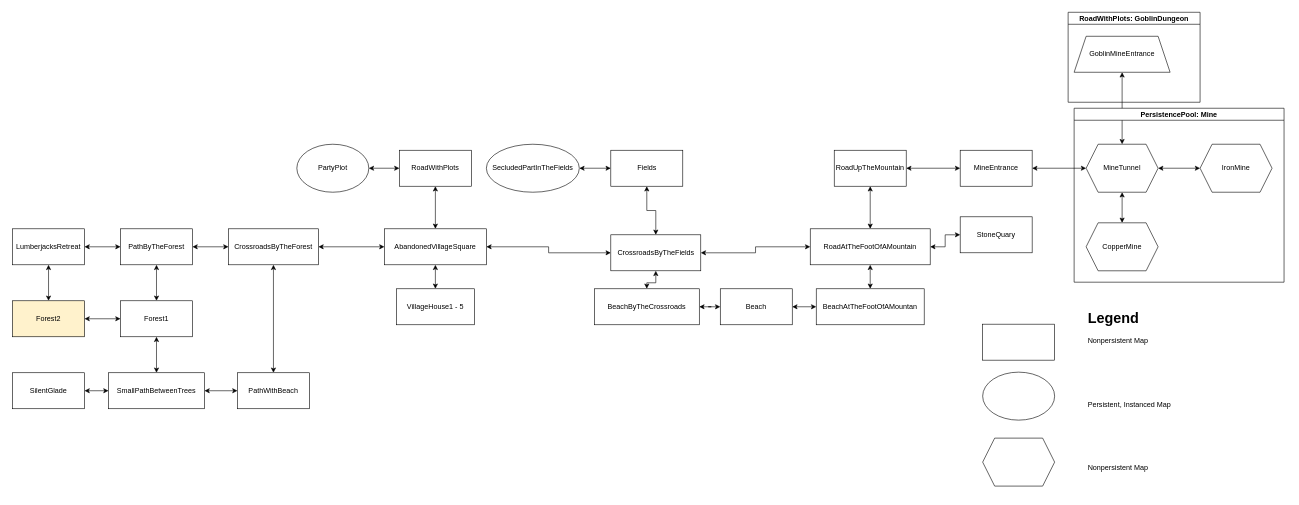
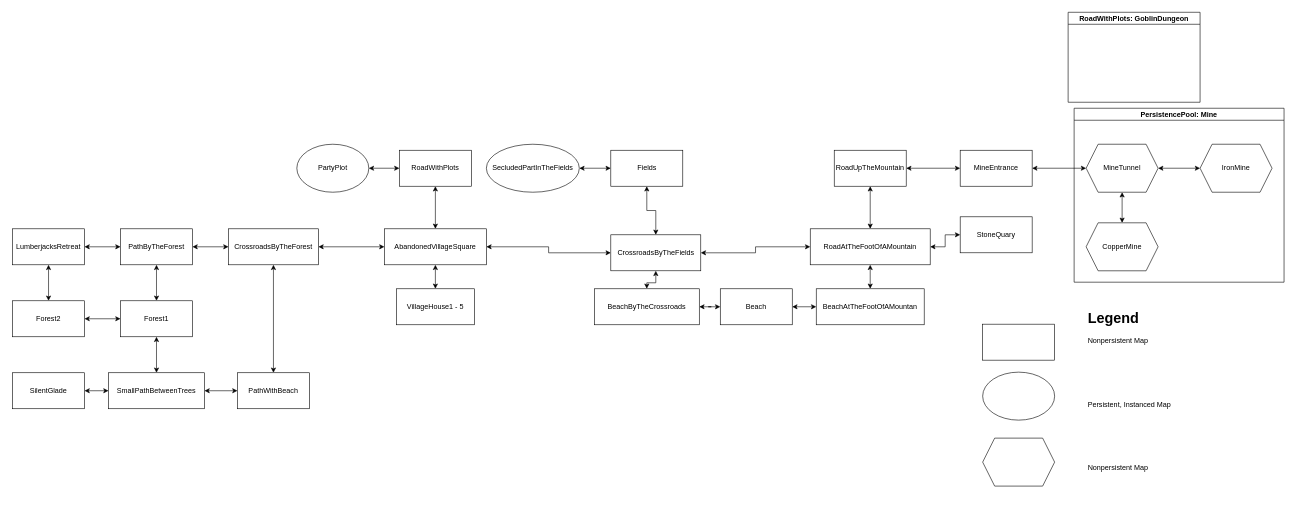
  <mxCell id="0" />
  <mxCell id="1" parent="0" />
  <mxCell id="2" style="edgeStyle=orthogonalEdgeStyle;rounded=0;orthogonalLoop=1;jettySize=auto;html=1;startArrow=classic;startFill=1;" parent="1" source="3" target="6" edge="1"><mxGeometry relative="1" as="geometry" /></mxCell>
  <mxCell id="3" value="SilentGlade" style="rounded=0;whiteSpace=wrap;html=1;" parent="1" vertex="1"><mxGeometry x="20" y="621" width="120" height="60" as="geometry" /></mxCell>
  <mxCell id="4" style="edgeStyle=orthogonalEdgeStyle;rounded=0;orthogonalLoop=1;jettySize=auto;html=1;startArrow=classic;startFill=1;" parent="1" source="6" target="8" edge="1"><mxGeometry relative="1" as="geometry" /></mxCell>
  <mxCell id="5" style="edgeStyle=orthogonalEdgeStyle;rounded=0;orthogonalLoop=1;jettySize=auto;html=1;startArrow=classic;startFill=1;" parent="1" source="6" target="41" edge="1"><mxGeometry relative="1" as="geometry" /></mxCell>
  <mxCell id="6" value="SmallPathBetweenTrees" style="rounded=0;whiteSpace=wrap;html=1;" parent="1" vertex="1"><mxGeometry x="180" y="621" width="160" height="60" as="geometry" /></mxCell>
  <mxCell id="7" style="edgeStyle=orthogonalEdgeStyle;rounded=0;orthogonalLoop=1;jettySize=auto;html=1;startArrow=classic;startFill=1;" parent="1" source="8" target="10" edge="1"><mxGeometry relative="1" as="geometry" /></mxCell>
  <mxCell id="8" value="PathWithBeach" style="rounded=0;whiteSpace=wrap;html=1;" parent="1" vertex="1"><mxGeometry x="395" y="621" width="120" height="60" as="geometry" /></mxCell>
  <mxCell id="9" style="edgeStyle=orthogonalEdgeStyle;rounded=0;orthogonalLoop=1;jettySize=auto;html=1;entryX=0;entryY=0.5;entryDx=0;entryDy=0;startArrow=classic;startFill=1;" parent="1" source="10" target="14" edge="1"><mxGeometry relative="1" as="geometry" /></mxCell>
  <mxCell id="10" value="CrossroadsByTheForest" style="rounded=0;whiteSpace=wrap;html=1;" parent="1" vertex="1"><mxGeometry x="380" y="381" width="150" height="60" as="geometry" /></mxCell>
  <mxCell id="11" style="edgeStyle=orthogonalEdgeStyle;rounded=0;orthogonalLoop=1;jettySize=auto;html=1;startArrow=classic;startFill=1;" parent="1" source="14" target="15" edge="1"><mxGeometry relative="1" as="geometry" /></mxCell>
  <mxCell id="12" style="edgeStyle=orthogonalEdgeStyle;rounded=0;orthogonalLoop=1;jettySize=auto;html=1;startArrow=classic;startFill=1;" parent="1" source="14" target="17" edge="1"><mxGeometry relative="1" as="geometry" /></mxCell>
  <mxCell id="13" style="edgeStyle=orthogonalEdgeStyle;rounded=0;orthogonalLoop=1;jettySize=auto;html=1;startArrow=classic;startFill=1;" parent="1" source="14" target="22" edge="1"><mxGeometry relative="1" as="geometry" /></mxCell>
  <mxCell id="14" value="AbandonedVillageSquare" style="rounded=0;whiteSpace=wrap;html=1;" parent="1" vertex="1"><mxGeometry x="640" y="381" width="170" height="60" as="geometry" /></mxCell>
  <mxCell id="15" value="RoadWithPlots" style="rounded=0;whiteSpace=wrap;html=1;" parent="1" vertex="1"><mxGeometry x="665" y="250" width="120" height="60" as="geometry" /></mxCell>
  <mxCell id="16" style="edgeStyle=orthogonalEdgeStyle;rounded=0;orthogonalLoop=1;jettySize=auto;html=1;startArrow=classic;startFill=1;" parent="1" source="17" target="19" edge="1"><mxGeometry relative="1" as="geometry" /></mxCell>
  <mxCell id="17" value="CrossroadsByTheFields" style="rounded=0;whiteSpace=wrap;html=1;" parent="1" vertex="1"><mxGeometry x="1017.5" y="391" width="150" height="60" as="geometry" /></mxCell>
  <mxCell id="18" style="edgeStyle=orthogonalEdgeStyle;rounded=0;orthogonalLoop=1;jettySize=auto;html=1;startArrow=classic;startFill=1;" parent="1" source="19" target="32" edge="1"><mxGeometry relative="1" as="geometry" /></mxCell>
  <mxCell id="19" value="BeachByTheCrossroads" style="rounded=0;whiteSpace=wrap;html=1;" parent="1" vertex="1"><mxGeometry x="990" y="481" width="175" height="60" as="geometry" /></mxCell>
  <mxCell id="20" style="edgeStyle=orthogonalEdgeStyle;rounded=0;orthogonalLoop=1;jettySize=auto;html=1;startArrow=classic;startFill=1;" parent="1" source="21" target="15" edge="1"><mxGeometry relative="1" as="geometry" /></mxCell>
  <mxCell id="21" value="PartyPlot" style="ellipse;whiteSpace=wrap;html=1;" parent="1" vertex="1"><mxGeometry x="494" y="240" width="120" height="80" as="geometry" /></mxCell>
  <mxCell id="22" value="VillageHouse1 - 5" style="rounded=0;whiteSpace=wrap;html=1;" parent="1" vertex="1"><mxGeometry x="660" y="481" width="130" height="60" as="geometry" /></mxCell>
  <mxCell id="23" style="edgeStyle=orthogonalEdgeStyle;rounded=0;orthogonalLoop=1;jettySize=auto;html=1;startArrow=classic;startFill=1;" parent="1" source="25" target="17" edge="1"><mxGeometry relative="1" as="geometry" /></mxCell>
  <mxCell id="24" style="edgeStyle=orthogonalEdgeStyle;rounded=0;orthogonalLoop=1;jettySize=auto;html=1;startArrow=classic;startFill=1;" parent="1" source="25" target="26" edge="1"><mxGeometry relative="1" as="geometry" /></mxCell>
  <mxCell id="25" value="Fields" style="rounded=0;whiteSpace=wrap;html=1;" parent="1" vertex="1"><mxGeometry x="1017.5" y="250" width="120" height="60" as="geometry" /></mxCell>
  <mxCell id="26" value="SecludedPartInTheFields" style="ellipse;whiteSpace=wrap;html=1;" parent="1" vertex="1"><mxGeometry x="810" y="240" width="155" height="80" as="geometry" /></mxCell>
  <mxCell id="27" style="edgeStyle=orthogonalEdgeStyle;rounded=0;orthogonalLoop=1;jettySize=auto;html=1;startArrow=classic;startFill=1;" parent="1" source="30" target="17" edge="1"><mxGeometry relative="1" as="geometry" /></mxCell>
  <mxCell id="28" style="edgeStyle=orthogonalEdgeStyle;rounded=0;orthogonalLoop=1;jettySize=auto;html=1;startArrow=classic;startFill=1;" parent="1" source="30" target="36" edge="1"><mxGeometry relative="1" as="geometry" /></mxCell>
  <mxCell id="29" style="edgeStyle=orthogonalEdgeStyle;rounded=0;orthogonalLoop=1;jettySize=auto;html=1;startArrow=classic;startFill=1;" parent="1" source="30" target="59" edge="1"><mxGeometry relative="1" as="geometry" /></mxCell>
  <mxCell id="30" value="RoadAtTheFootOfAMountain" style="rounded=0;whiteSpace=wrap;html=1;" parent="1" vertex="1"><mxGeometry x="1350" y="381" width="200" height="60" as="geometry" /></mxCell>
  <mxCell id="31" style="edgeStyle=orthogonalEdgeStyle;rounded=0;orthogonalLoop=1;jettySize=auto;html=1;startArrow=classic;startFill=1;" parent="1" source="32" target="34" edge="1"><mxGeometry relative="1" as="geometry" /></mxCell>
  <mxCell id="32" value="Beach" style="rounded=0;whiteSpace=wrap;html=1;" parent="1" vertex="1"><mxGeometry x="1200" y="481" width="120" height="60" as="geometry" /></mxCell>
  <mxCell id="33" style="edgeStyle=orthogonalEdgeStyle;rounded=0;orthogonalLoop=1;jettySize=auto;html=1;startArrow=classic;startFill=1;" parent="1" source="34" target="30" edge="1"><mxGeometry relative="1" as="geometry" /></mxCell>
  <mxCell id="34" value="BeachAtTheFootOfAMountan" style="rounded=0;whiteSpace=wrap;html=1;" parent="1" vertex="1"><mxGeometry x="1360" y="481" width="180" height="60" as="geometry" /></mxCell>
  <mxCell id="35" style="edgeStyle=orthogonalEdgeStyle;rounded=0;orthogonalLoop=1;jettySize=auto;html=1;startArrow=classic;startFill=1;" parent="1" source="36" target="38" edge="1"><mxGeometry relative="1" as="geometry" /></mxCell>
  <mxCell id="36" value="RoadUpTheMountain" style="rounded=0;whiteSpace=wrap;html=1;" parent="1" vertex="1"><mxGeometry x="1390" y="250" width="120" height="60" as="geometry" /></mxCell>
  <mxCell id="37" style="edgeStyle=orthogonalEdgeStyle;rounded=0;orthogonalLoop=1;jettySize=auto;html=1;startArrow=classic;startFill=1;" parent="1" source="38" target="51" edge="1"><mxGeometry relative="1" as="geometry" /></mxCell>
  <mxCell id="38" value="MineEntrance" style="rounded=0;whiteSpace=wrap;html=1;" parent="1" vertex="1"><mxGeometry x="1600" y="250" width="120" height="60" as="geometry" /></mxCell>
  <mxCell id="39" style="edgeStyle=orthogonalEdgeStyle;rounded=0;orthogonalLoop=1;jettySize=auto;html=1;startArrow=classic;startFill=1;" parent="1" source="41" target="44" edge="1"><mxGeometry relative="1" as="geometry" /></mxCell>
  <mxCell id="40" style="edgeStyle=orthogonalEdgeStyle;rounded=0;orthogonalLoop=1;jettySize=auto;html=1;startArrow=classic;startFill=1;" parent="1" source="41" target="47" edge="1"><mxGeometry relative="1" as="geometry" /></mxCell>
  <mxCell id="41" value="Forest1" style="rounded=0;whiteSpace=wrap;html=1;" parent="1" vertex="1"><mxGeometry x="200" y="501" width="120" height="60" as="geometry" /></mxCell>
  <mxCell id="42" style="edgeStyle=orthogonalEdgeStyle;rounded=0;orthogonalLoop=1;jettySize=auto;html=1;startArrow=classic;startFill=1;" parent="1" source="44" target="10" edge="1"><mxGeometry relative="1" as="geometry" /></mxCell>
  <mxCell id="43" style="edgeStyle=orthogonalEdgeStyle;rounded=0;orthogonalLoop=1;jettySize=auto;html=1;startArrow=classic;startFill=1;" parent="1" source="44" target="45" edge="1"><mxGeometry relative="1" as="geometry" /></mxCell>
  <mxCell id="44" value="PathByTheForest" style="rounded=0;whiteSpace=wrap;html=1;" parent="1" vertex="1"><mxGeometry x="200" y="381" width="120" height="60" as="geometry" /></mxCell>
  <mxCell id="45" value="LumberjacksRetreat" style="rounded=0;whiteSpace=wrap;html=1;" parent="1" vertex="1"><mxGeometry x="20" y="381" width="120" height="60" as="geometry" /></mxCell>
  <mxCell id="46" style="edgeStyle=orthogonalEdgeStyle;rounded=0;orthogonalLoop=1;jettySize=auto;html=1;startArrow=classic;startFill=1;" parent="1" source="47" target="45" edge="1"><mxGeometry relative="1" as="geometry" /></mxCell>
- <mxCell id="47" value="Forest2" style="rounded=0;whiteSpace=wrap;html=1;fillColor=#fff2cc;" parent="1" vertex="1"><mxGeometry x="20" y="501" width="120" height="60" as="geometry" /></mxCell>
+ <mxCell id="47" value="Forest2" style="rounded=0;whiteSpace=wrap;html=1;" parent="1" vertex="1"><mxGeometry x="20" y="501" width="120" height="60" as="geometry" /></mxCell>
  <mxCell id="48" style="edgeStyle=orthogonalEdgeStyle;rounded=0;orthogonalLoop=1;jettySize=auto;html=1;startArrow=classic;startFill=1;" parent="1" source="51" target="52" edge="1"><mxGeometry relative="1" as="geometry" /></mxCell>
  <mxCell id="49" style="edgeStyle=orthogonalEdgeStyle;rounded=0;orthogonalLoop=1;jettySize=auto;html=1;startArrow=classic;startFill=1;" parent="1" source="51" target="53" edge="1"><mxGeometry relative="1" as="geometry" /></mxCell>
- <mxCell id="50" style="edgeStyle=orthogonalEdgeStyle;rounded=0;orthogonalLoop=1;jettySize=auto;html=1;startArrow=classic;startFill=1;" parent="1" source="51" target="54" edge="1"><mxGeometry relative="1" as="geometry" /></mxCell>
  <mxCell id="51" value="MineTunnel" style="shape=hexagon;perimeter=hexagonPerimeter2;whiteSpace=wrap;html=1;fixedSize=1;" parent="1" vertex="1"><mxGeometry x="1810" y="240" width="120" height="80" as="geometry" /></mxCell>
  <mxCell id="52" value="IronMine" style="shape=hexagon;perimeter=hexagonPerimeter2;whiteSpace=wrap;html=1;fixedSize=1;" parent="1" vertex="1"><mxGeometry x="2000" y="240" width="120" height="80" as="geometry" /></mxCell>
  <mxCell id="53" value="CopperMine" style="shape=hexagon;perimeter=hexagonPerimeter2;whiteSpace=wrap;html=1;fixedSize=1;" parent="1" vertex="1"><mxGeometry x="1810" y="371" width="120" height="80" as="geometry" /></mxCell>
- <mxCell id="54" value="GoblinMineEntrance" style="shape=trapezoid;perimeter=trapezoidPerimeter;whiteSpace=wrap;html=1;fixedSize=1;" parent="1" vertex="1"><mxGeometry x="1790" y="60" width="160" height="60" as="geometry" /></mxCell>
  <mxCell id="55" value="&lt;h1&gt;Legend&lt;/h1&gt;&lt;p&gt;Nonpersistent Map&lt;/p&gt;&lt;p&gt;&lt;br&gt;&lt;/p&gt;&lt;p&gt;&lt;br&gt;&lt;/p&gt;&lt;p&gt;&lt;br&gt;&lt;/p&gt;&lt;p&gt;Persistent, Instanced Map&lt;/p&gt;&lt;p&gt;&lt;br&gt;&lt;/p&gt;&lt;p&gt;&lt;br&gt;&lt;/p&gt;&lt;p&gt;&lt;br&gt;&lt;/p&gt;&lt;p&gt;Nonpersistent Map&lt;/p&gt;" style="text;html=1;strokeColor=none;fillColor=none;spacing=5;spacingTop=-20;whiteSpace=wrap;overflow=hidden;rounded=0;" parent="1" vertex="1"><mxGeometry x="1807.5" y="510" width="335" height="310" as="geometry" /></mxCell>
  <mxCell id="56" value="" style="rounded=0;whiteSpace=wrap;html=1;" parent="1" vertex="1"><mxGeometry x="1637.5" y="540" width="120" height="60" as="geometry" /></mxCell>
  <mxCell id="57" value="" style="ellipse;whiteSpace=wrap;html=1;" parent="1" vertex="1"><mxGeometry x="1637.5" y="620" width="120" height="80" as="geometry" /></mxCell>
  <mxCell id="58" value="" style="shape=hexagon;perimeter=hexagonPerimeter2;whiteSpace=wrap;html=1;fixedSize=1;" parent="1" vertex="1"><mxGeometry x="1637.5" y="730" width="120" height="80" as="geometry" /></mxCell>
  <mxCell id="59" value="StoneQuary" style="rounded=0;whiteSpace=wrap;html=1;" parent="1" vertex="1"><mxGeometry x="1600" y="361" width="120" height="60" as="geometry" /></mxCell>
  <mxCell id="60" value="PersistencePool: Mine" style="swimlane;startSize=20;horizontal=1;containerType=tree;" parent="1" vertex="1"><mxGeometry x="1790" y="180" width="350" height="290" as="geometry" /></mxCell>
  <mxCell id="61" value="RoadWithPlots: GoblinDungeon" style="swimlane;startSize=20;horizontal=1;containerType=tree;" parent="1" vertex="1"><mxGeometry x="1780" y="20" width="220" height="150" as="geometry" /></mxCell>
